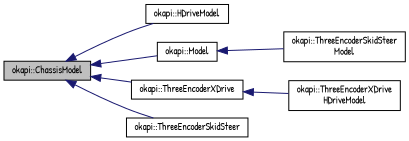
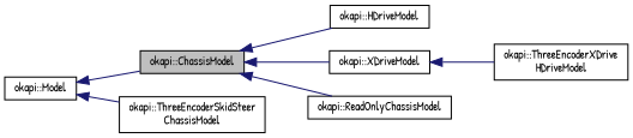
  digraph {
    fontname="Patrick Hand"
    rankdir=LR
    node [color=black fillcolor=white fontname="Patrick Hand" fontsize=10 shape=record style=filled]
    edge [color=midnightblue dir=back fontname="Patrick Hand" fontsize=10 labelfontname=Helvetica labelfontsize=10 style=solid]
    n1 [fillcolor=grey75 fontcolor=black height=0.2 label="okapi::ChassisModel" width=0.4]
    n2 [height=0.2 label="okapi::HDriveModel" width=0.4]
    n3 [height=0.2 label="okapi::Model" width=0.4]
-   n4 [height=0.2 label="okapi::ThreeEncoderXDrive" width=0.4]
-   n5 [height=0.2 label="okapi::ThreeEncoderSkidSteer" width=0.4]
-   n6 [height=0.2 label="okapi::ThreeEncoderSkidSteer\lModel" width=0.4]
+   n4 [height=0.2 label="okapi::XDriveModel" width=0.4]
+   n5 [height=0.2 label="okapi::ReadOnlyChassisModel" width=0.4]
+   n6 [height=0.2 label="okapi::ThreeEncoderSkidSteer\lChassisModel" width=0.4]
    n7 [height=0.2 label="okapi::ThreeEncoderXDrive\lHDriveModel" width=0.4]
    n1 -> n2
-   n1 -> n3
+   n3 -> n1
    n1 -> n4
    n1 -> n5
    n3 -> n6
    n4 -> n7
  }
